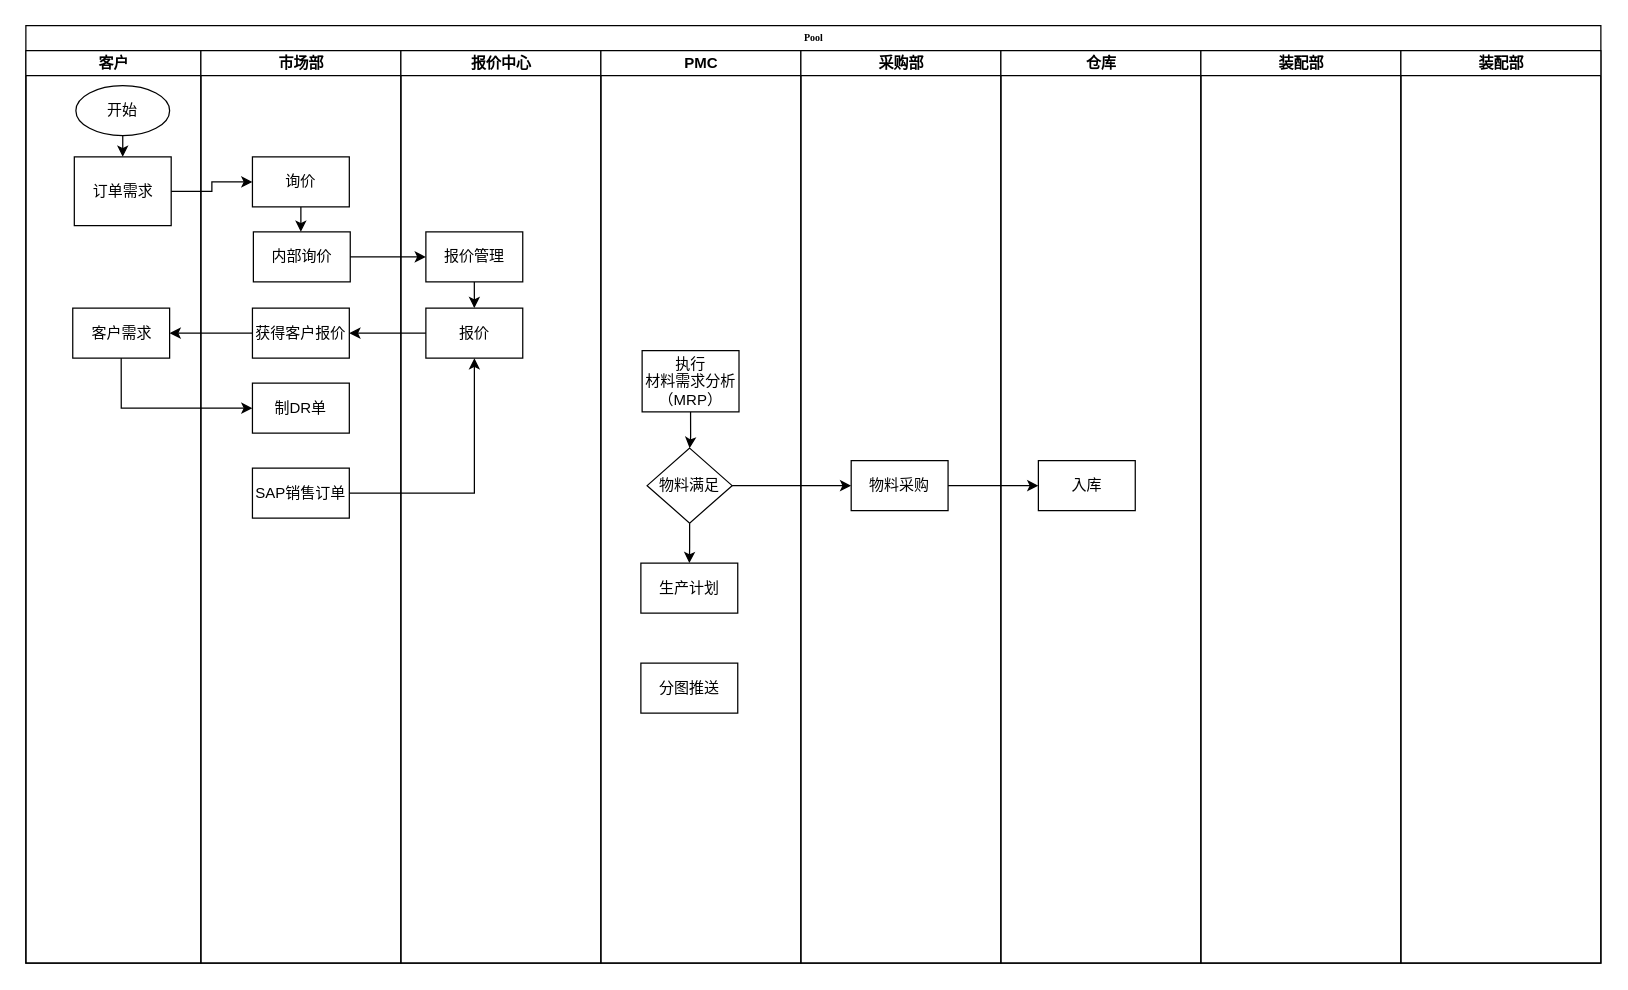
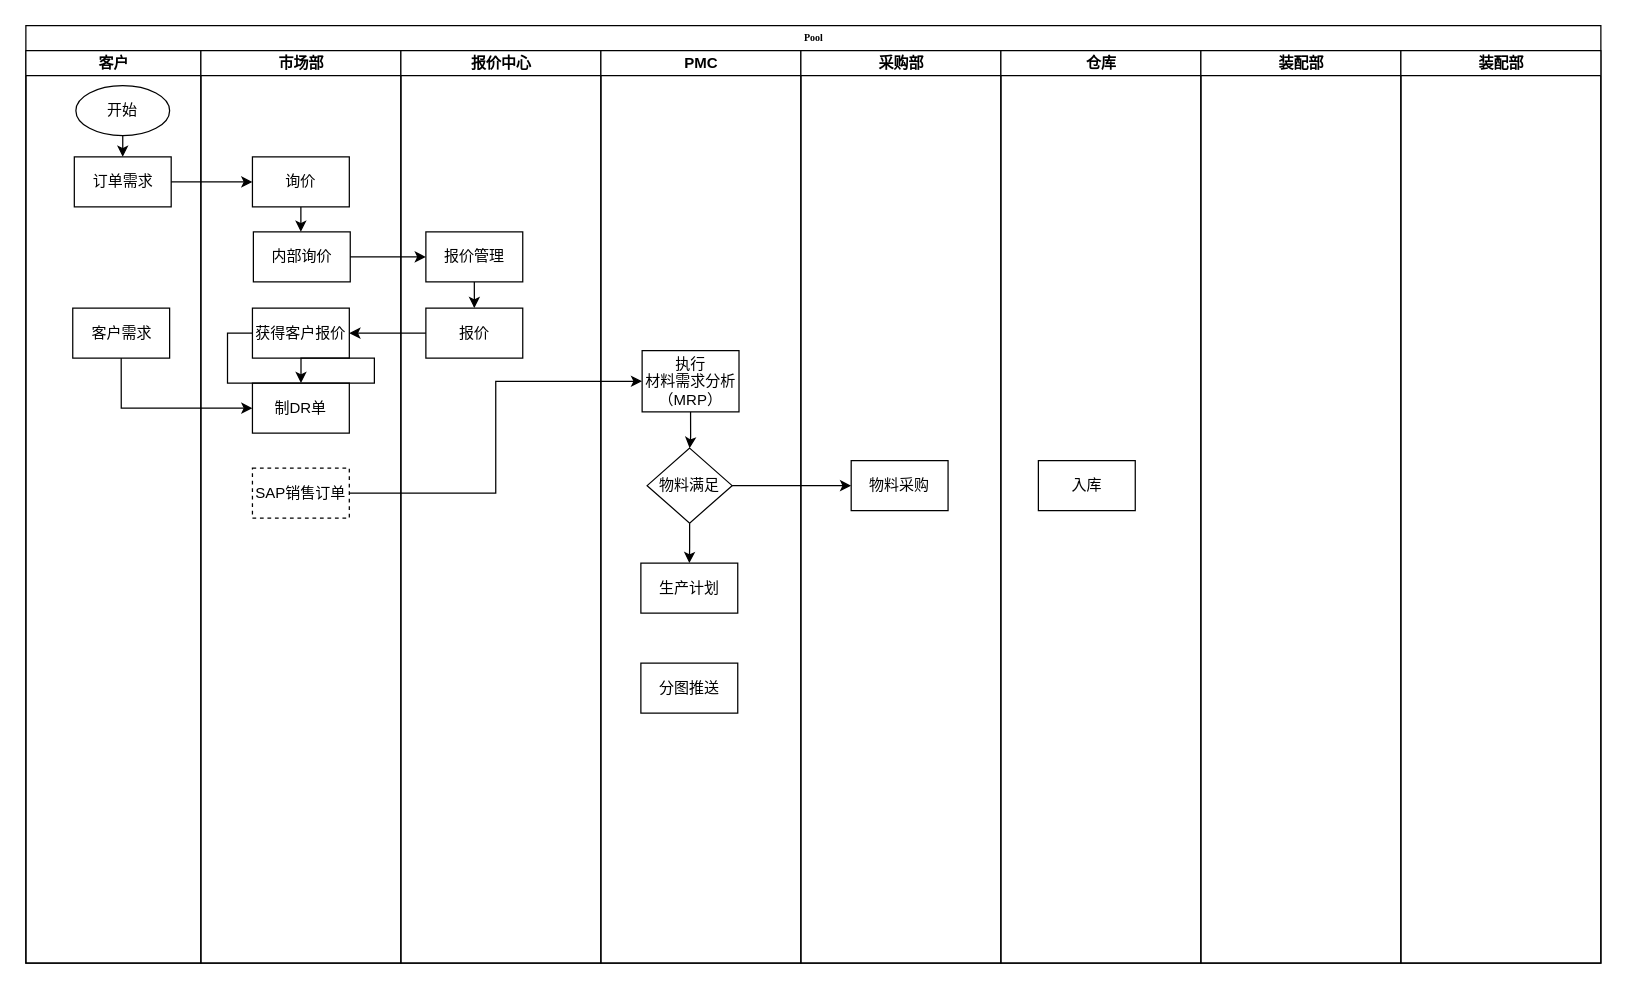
  <mxCell id="0" />
  <mxCell id="1" parent="0" />
  <mxCell id="2" value="Pool" style="swimlane;html=1;childLayout=stackLayout;startSize=20;rounded=0;shadow=0;labelBackgroundColor=none;strokeWidth=1;fontFamily=Verdana;fontSize=8;align=center;" parent="1" vertex="1"><mxGeometry x="20" y="20" width="1260" height="750" as="geometry" /></mxCell>
  <mxCell id="3" value="客户" style="swimlane;html=1;startSize=20;" parent="2" vertex="1"><mxGeometry y="20" width="140" height="730" as="geometry" /></mxCell>
  <mxCell id="4" value="开始" style="ellipse;whiteSpace=wrap;html=1;" vertex="1" parent="3"><mxGeometry x="40" y="28" width="75" height="40" as="geometry" /></mxCell>
- <mxCell id="5" value="订单需求" style="whiteSpace=wrap;html=1;" vertex="1" parent="3"><mxGeometry x="38.75" y="85" width="77.5" height="55" as="geometry" /></mxCell>
+ <mxCell id="5" value="订单需求" style="whiteSpace=wrap;html=1;" vertex="1" parent="3"><mxGeometry x="38.75" y="85" width="77.5" height="40" as="geometry" /></mxCell>
  <mxCell id="6" style="edgeStyle=orthogonalEdgeStyle;rounded=0;orthogonalLoop=1;jettySize=auto;html=1;exitX=0.5;exitY=1;exitDx=0;exitDy=0;entryX=0.5;entryY=0;entryDx=0;entryDy=0;" edge="1" parent="3" source="4" target="5"><mxGeometry relative="1" as="geometry" /></mxCell>
  <mxCell id="7" value="客户需求" style="whiteSpace=wrap;html=1;" vertex="1" parent="3"><mxGeometry x="37.5" y="206" width="77.5" height="40" as="geometry" /></mxCell>
  <mxCell id="8" value="市场部" style="swimlane;html=1;startSize=20;" parent="2" vertex="1"><mxGeometry x="140" y="20" width="160" height="730" as="geometry" /></mxCell>
  <mxCell id="9" style="edgeStyle=orthogonalEdgeStyle;rounded=0;orthogonalLoop=1;jettySize=auto;html=1;exitX=0.5;exitY=1;exitDx=0;exitDy=0;" edge="1" parent="8" source="10" target="11"><mxGeometry relative="1" as="geometry" /></mxCell>
  <mxCell id="10" value="询价" style="whiteSpace=wrap;html=1;" vertex="1" parent="8"><mxGeometry x="41.25" y="85" width="77.5" height="40" as="geometry" /></mxCell>
  <mxCell id="11" value="内部询价" style="whiteSpace=wrap;html=1;" vertex="1" parent="8"><mxGeometry x="42" y="145" width="77.5" height="40" as="geometry" /></mxCell>
  <mxCell id="12" value="获得客户报价" style="whiteSpace=wrap;html=1;" vertex="1" parent="8"><mxGeometry x="41.25" y="206" width="77.5" height="40" as="geometry" /></mxCell>
  <mxCell id="13" value="制DR单" style="whiteSpace=wrap;html=1;" vertex="1" parent="8"><mxGeometry x="41.25" y="266" width="77.5" height="40" as="geometry" /></mxCell>
- <mxCell id="14" value="SAP销售订单" style="whiteSpace=wrap;html=1;" vertex="1" parent="8"><mxGeometry x="41.25" y="334" width="77.5" height="40" as="geometry" /></mxCell>
+ <mxCell id="14" value="SAP销售订单" style="whiteSpace=wrap;html=1;dashed=1;" vertex="1" parent="8"><mxGeometry x="41.25" y="334" width="77.5" height="40" as="geometry" /></mxCell>
  <mxCell id="15" value="报价中心" style="swimlane;html=1;startSize=20;" parent="2" vertex="1"><mxGeometry x="300" y="20" width="160" height="730" as="geometry" /></mxCell>
  <mxCell id="16" style="edgeStyle=orthogonalEdgeStyle;rounded=0;orthogonalLoop=1;jettySize=auto;html=1;exitX=0.5;exitY=1;exitDx=0;exitDy=0;" edge="1" parent="15" source="17" target="18"><mxGeometry relative="1" as="geometry" /></mxCell>
  <mxCell id="17" value="报价管理" style="whiteSpace=wrap;html=1;" vertex="1" parent="15"><mxGeometry x="20" y="145" width="77.5" height="40" as="geometry" /></mxCell>
  <mxCell id="18" value="报价" style="whiteSpace=wrap;html=1;" vertex="1" parent="15"><mxGeometry x="20" y="206" width="77.5" height="40" as="geometry" /></mxCell>
  <mxCell id="19" value="PMC" style="swimlane;html=1;startSize=20;" parent="2" vertex="1"><mxGeometry x="460" y="20" width="160" height="730" as="geometry" /></mxCell>
  <mxCell id="20" style="edgeStyle=orthogonalEdgeStyle;rounded=0;orthogonalLoop=1;jettySize=auto;html=1;exitX=0.5;exitY=1;exitDx=0;exitDy=0;" edge="1" parent="19" source="21" target="24"><mxGeometry relative="1" as="geometry" /></mxCell>
  <mxCell id="21" value="执行&lt;br&gt;材料需求分析（MRP）" style="whiteSpace=wrap;html=1;" vertex="1" parent="19"><mxGeometry x="33" y="240" width="77.5" height="49" as="geometry" /></mxCell>
  <mxCell id="22" value="生产计划" style="whiteSpace=wrap;html=1;" vertex="1" parent="19"><mxGeometry x="32" y="410" width="77.5" height="40" as="geometry" /></mxCell>
  <mxCell id="23" style="edgeStyle=orthogonalEdgeStyle;rounded=0;orthogonalLoop=1;jettySize=auto;html=1;exitX=0.5;exitY=1;exitDx=0;exitDy=0;" edge="1" parent="19" source="24" target="22"><mxGeometry relative="1" as="geometry" /></mxCell>
  <mxCell id="24" value="物料满足" style="rhombus;whiteSpace=wrap;html=1;" vertex="1" parent="19"><mxGeometry x="37" y="318" width="68" height="60" as="geometry" /></mxCell>
  <mxCell id="25" value="分图推送" style="whiteSpace=wrap;html=1;" vertex="1" parent="19"><mxGeometry x="32" y="490" width="77.5" height="40" as="geometry" /></mxCell>
  <mxCell id="26" value="采购部" style="swimlane;html=1;startSize=20;" parent="2" vertex="1"><mxGeometry x="620" y="20" width="160" height="730" as="geometry" /></mxCell>
  <mxCell id="27" value="物料采购" style="whiteSpace=wrap;html=1;" vertex="1" parent="26"><mxGeometry x="40.25" y="328" width="77.5" height="40" as="geometry" /></mxCell>
  <mxCell id="28" value="仓库" style="swimlane;html=1;startSize=20;" parent="2" vertex="1"><mxGeometry x="780" y="20" width="160" height="730" as="geometry" /></mxCell>
  <mxCell id="29" value="入库" style="whiteSpace=wrap;html=1;" vertex="1" parent="28"><mxGeometry x="30" y="328" width="77.5" height="40" as="geometry" /></mxCell>
  <mxCell id="30" style="edgeStyle=orthogonalEdgeStyle;rounded=0;orthogonalLoop=1;jettySize=auto;html=1;exitX=1;exitY=0.5;exitDx=0;exitDy=0;" edge="1" parent="2" source="11" target="17"><mxGeometry relative="1" as="geometry" /></mxCell>
  <mxCell id="31" style="edgeStyle=orthogonalEdgeStyle;rounded=0;orthogonalLoop=1;jettySize=auto;html=1;exitX=0;exitY=0.5;exitDx=0;exitDy=0;" edge="1" parent="2" source="18" target="12"><mxGeometry relative="1" as="geometry" /></mxCell>
  <mxCell id="32" style="edgeStyle=orthogonalEdgeStyle;rounded=0;orthogonalLoop=1;jettySize=auto;html=1;exitX=1;exitY=0.5;exitDx=0;exitDy=0;entryX=0;entryY=0.5;entryDx=0;entryDy=0;" edge="1" parent="2" source="5" target="10"><mxGeometry relative="1" as="geometry" /></mxCell>
- <mxCell id="33" style="edgeStyle=orthogonalEdgeStyle;rounded=0;orthogonalLoop=1;jettySize=auto;html=1;exitX=0;exitY=0.5;exitDx=0;exitDy=0;entryX=1;entryY=0.5;entryDx=0;entryDy=0;" edge="1" parent="2" source="12" target="7"><mxGeometry relative="1" as="geometry" /></mxCell>
+ <mxCell id="33" style="edgeStyle=orthogonalEdgeStyle;rounded=0;orthogonalLoop=1;jettySize=auto;html=1;exitX=0;exitY=0.5;exitDx=0;exitDy=0;" edge="1" parent="2" source="12" target="13"><mxGeometry relative="1" as="geometry" /></mxCell>
  <mxCell id="34" style="edgeStyle=orthogonalEdgeStyle;rounded=0;orthogonalLoop=1;jettySize=auto;html=1;exitX=0.5;exitY=1;exitDx=0;exitDy=0;entryX=0;entryY=0.5;entryDx=0;entryDy=0;" edge="1" parent="2" source="7" target="13"><mxGeometry relative="1" as="geometry" /></mxCell>
  <mxCell id="35" style="edgeStyle=orthogonalEdgeStyle;rounded=0;orthogonalLoop=1;jettySize=auto;html=1;exitX=1;exitY=0.5;exitDx=0;exitDy=0;entryX=0;entryY=0.5;entryDx=0;entryDy=0;" edge="1" parent="2" source="24" target="27"><mxGeometry relative="1" as="geometry" /></mxCell>
  <mxCell id="36" value="装配部" style="swimlane;html=1;startSize=20;" vertex="1" parent="2"><mxGeometry x="940" y="20" width="160" height="730" as="geometry" /></mxCell>
- <mxCell id="37" style="edgeStyle=orthogonalEdgeStyle;rounded=0;orthogonalLoop=1;jettySize=auto;html=1;exitX=1;exitY=0.5;exitDx=0;exitDy=0;" edge="1" parent="2" source="14" target="18"><mxGeometry relative="1" as="geometry" /></mxCell>
+ <mxCell id="37" style="edgeStyle=orthogonalEdgeStyle;rounded=0;orthogonalLoop=1;jettySize=auto;html=1;exitX=1;exitY=0.5;exitDx=0;exitDy=0;entryX=0;entryY=0.5;entryDx=0;entryDy=0;" edge="1" parent="2" source="14" target="21"><mxGeometry relative="1" as="geometry" /></mxCell>
  <mxCell id="38" value="装配部" style="swimlane;html=1;startSize=20;" vertex="1" parent="2"><mxGeometry x="1100" y="20" width="160" height="730" as="geometry" /></mxCell>
- <mxCell id="39" style="edgeStyle=orthogonalEdgeStyle;rounded=0;orthogonalLoop=1;jettySize=auto;html=1;exitX=1;exitY=0.5;exitDx=0;exitDy=0;entryX=0;entryY=0.5;entryDx=0;entryDy=0;" edge="1" parent="2" source="27" target="29"><mxGeometry relative="1" as="geometry" /></mxCell>
